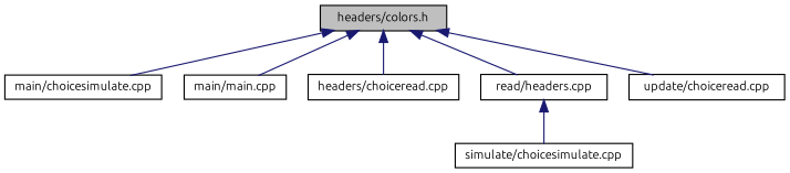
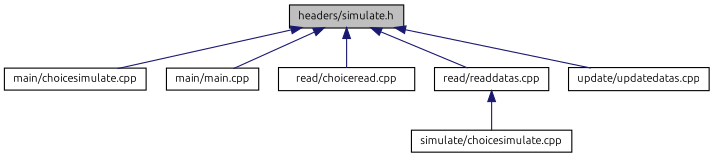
  digraph {
    fontname=Ubuntu
    node [color=black fillcolor=white fontname=Ubuntu fontsize=10 shape=record style=filled]
    edge [color=midnightblue dir=back fontname=Ubuntu fontsize=10 labelfontname=Helvetica labelfontsize=10 style=solid]
-   n1 [fillcolor=grey75 fontcolor=black height=0.2 label="headers/colors.h" width=0.4]
+   n1 [fillcolor=grey75 fontcolor=black height=0.2 label="headers/simulate.h" width=0.4]
    n2 [height=0.2 label="main/choicesimulate.cpp" width=0.4]
    n3 [height=0.2 label="main/main.cpp" width=0.4]
-   n4 [height=0.2 label="headers/choiceread.cpp" width=0.4]
-   n5 [height=0.2 label="read/headers.cpp" width=0.4]
-   n6 [height=0.2 label="update/choiceread.cpp" width=0.4]
+   n4 [height=0.2 label="read/choiceread.cpp" width=0.4]
+   n5 [height=0.2 label="read/readdatas.cpp" width=0.4]
+   n6 [height=0.2 label="update/updatedatas.cpp" width=0.4]
    n7 [height=0.2 label="simulate/choicesimulate.cpp" width=0.4]
    n1 -> n2
    n1 -> n3
    n1 -> n4
    n1 -> n5
    n1 -> n6
    n5 -> n7
  }
